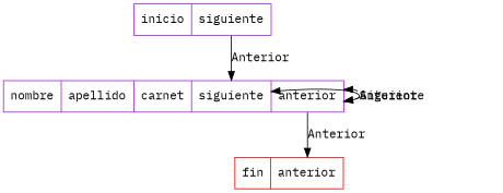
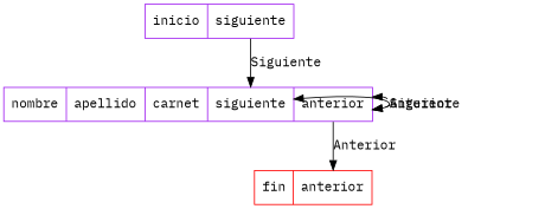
  digraph {
    fontname="IBM Plex Mono"
    node [color=purple fontname="IBM Plex Mono" shape=record]
    edge [arrowhead=normal fontname="IBM Plex Mono" style=solid tailport=siguiente]
    n1 [label="inicio | <siguiente> siguiente"]
    n2 [label="<nombre> nombre | <apellido> apellido | <carnet> carnet | <siguiente> siguiente | <anterior> anterior"]
    n3 [color=red label="fin | <anterior> anterior"]
-   n1 -> n2 [headport=siguiente label=Anterior]
+   n1 -> n2 [headport=siguiente label=Siguiente]
    n2 -> n2 [constraint=false dir=both label=Siguiente]
    n2 -> n2 [constraint=false dir=both label=Anterior style=dashed tailport=anterior]
    n2 -> n3 [headport=anterior label=Anterior tailport=anterior]
  }
